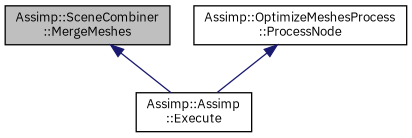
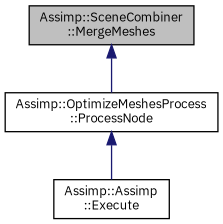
  digraph {
    fontname="IBM Plex Sans"
    rankdir=TB
    node [color=black fillcolor=white fontname="IBM Plex Sans" fontsize=10 shape=record style=filled]
    edge [color=midnightblue dir=back fontname="IBM Plex Sans" fontsize=10 labelfontname=Helvetica labelfontsize=10 style=solid]
    n1 [fillcolor=grey75 fontcolor=black height=0.2 label="Assimp::SceneCombiner\l::MergeMeshes" width=0.4]
    n2 [height=0.2 label="Assimp::OptimizeMeshesProcess\l::ProcessNode" width=0.4]
    n3 [height=0.2 label="Assimp::Assimp\l::Execute" width=0.4]
-   n1 -> n3
+   n1 -> n2
    n2 -> n3
  }
